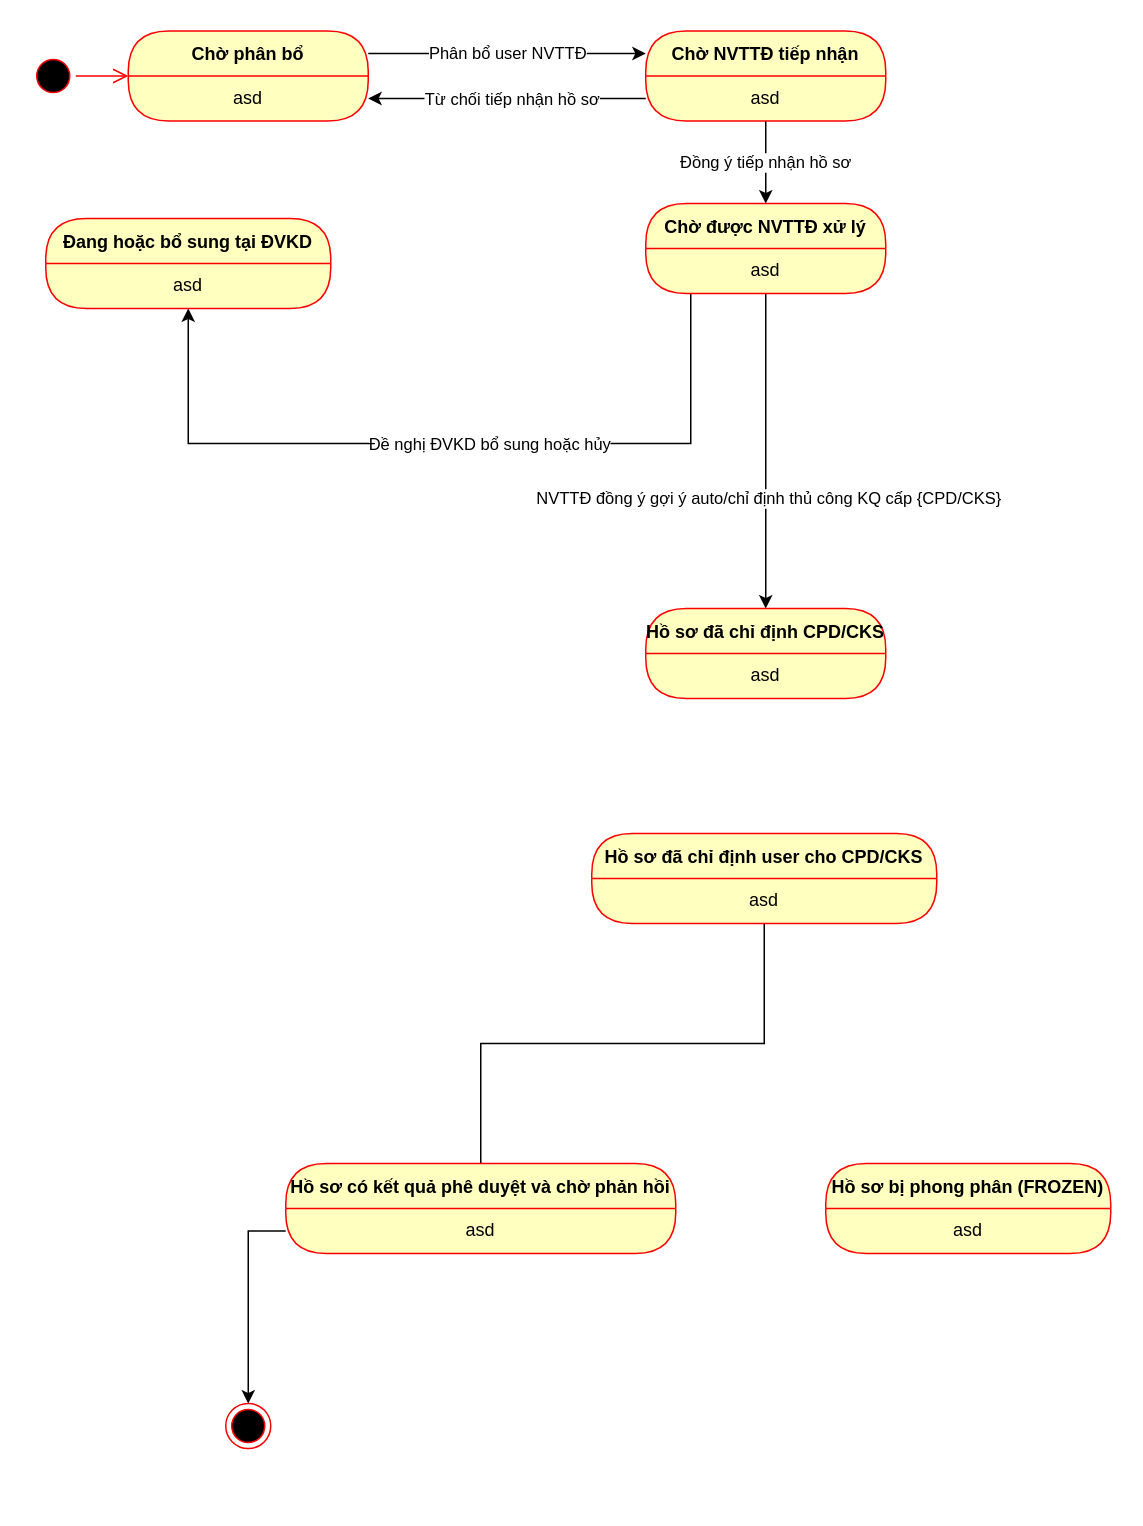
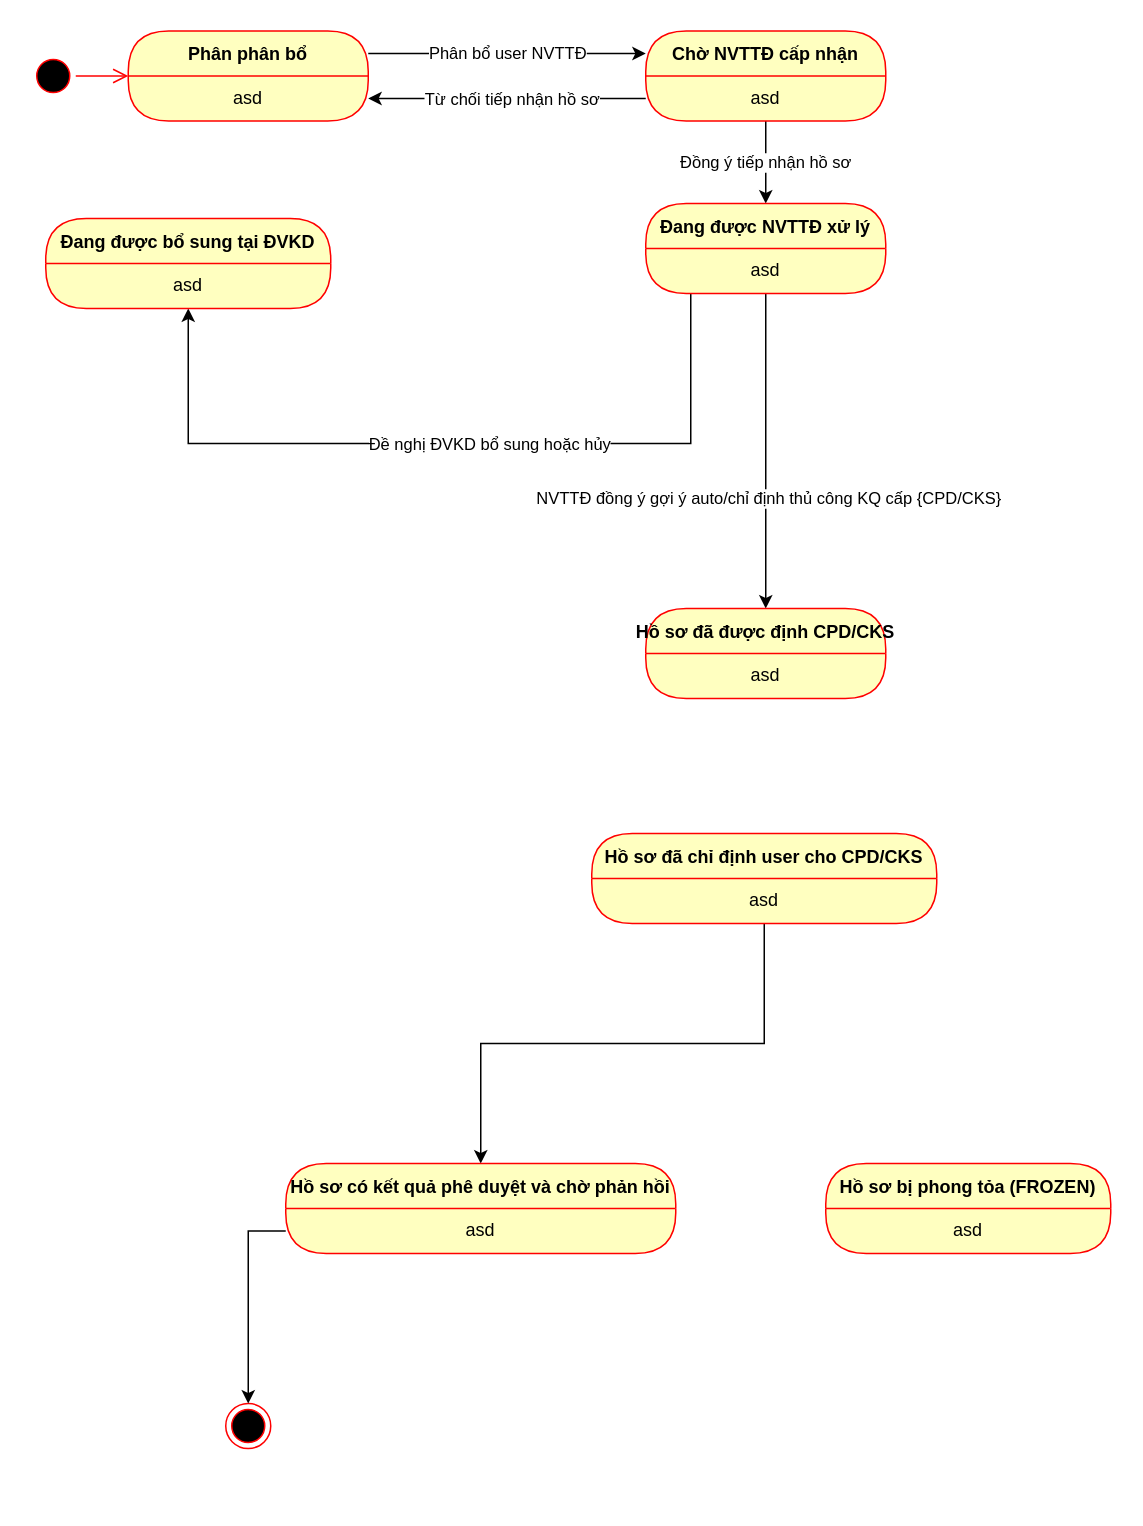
  <mxCell id="0" />
  <mxCell id="1" parent="0" />
  <mxCell id="2" value="" style="ellipse;html=1;shape=startState;fillColor=#000000;strokeColor=#ff0000;" vertex="1" parent="1"><mxGeometry x="20" y="35" width="30" height="30" as="geometry" /></mxCell>
  <mxCell id="3" value="" style="edgeStyle=orthogonalEdgeStyle;html=1;verticalAlign=bottom;endArrow=open;endSize=8;strokeColor=#ff0000;rounded=0;" edge="1" source="2" parent="1" target="11"><mxGeometry relative="1" as="geometry"><mxPoint x="110" y="50" as="targetPoint" /></mxGeometry></mxCell>
  <mxCell id="4" value="&lt;span style=&quot;color: rgb(0, 0, 0); font-family: helvetica; font-size: 11px; font-style: normal; font-weight: 400; letter-spacing: normal; text-align: center; text-indent: 0px; text-transform: none; word-spacing: 0px; background-color: rgb(255, 255, 255); display: inline; float: none;&quot;&gt;Phân bổ user NVTTĐ&lt;/span&gt;" style="edgeStyle=orthogonalEdgeStyle;rounded=0;orthogonalLoop=1;jettySize=auto;html=1;" edge="1" parent="1" source="11" target="15"><mxGeometry relative="1" as="geometry"><mxPoint x="270" y="50" as="sourcePoint" /><mxPoint x="430" y="50" as="targetPoint" /><Array as="points"><mxPoint x="290" y="35" /><mxPoint x="290" y="35" /></Array></mxGeometry></mxCell>
  <mxCell id="5" value="Đồng ý tiếp nhận hồ sơ" style="edgeStyle=orthogonalEdgeStyle;rounded=0;orthogonalLoop=1;jettySize=auto;html=1;" edge="1" parent="1" source="15" target="17"><mxGeometry relative="1" as="geometry"><mxPoint x="510" y="80" as="sourcePoint" /><mxPoint x="480" y="135" as="targetPoint" /></mxGeometry></mxCell>
  <mxCell id="6" style="edgeStyle=orthogonalEdgeStyle;rounded=0;orthogonalLoop=1;jettySize=auto;html=1;" edge="1" parent="1" source="17" target="19"><mxGeometry relative="1" as="geometry"><mxPoint x="400" y="165" as="sourcePoint" /><mxPoint x="280" y="255" as="targetPoint" /><Array as="points"><mxPoint x="460" y="295" /></Array></mxGeometry></mxCell>
  <mxCell id="7" value="Đề nghị ĐVKD bổ sung hoặc hủy" style="edgeLabel;html=1;align=center;verticalAlign=middle;resizable=0;points=[];" vertex="1" connectable="0" parent="6"><mxGeometry x="-0.05" relative="1" as="geometry"><mxPoint x="14" as="offset" /></mxGeometry></mxCell>
  <mxCell id="8" style="edgeStyle=orthogonalEdgeStyle;rounded=0;orthogonalLoop=1;jettySize=auto;html=1;" edge="1" parent="1" source="17" target="21"><mxGeometry relative="1" as="geometry"><mxPoint x="310" y="315" as="sourcePoint" /><mxPoint x="300" y="425" as="targetPoint" /></mxGeometry></mxCell>
  <mxCell id="9" value="NVTTĐ đồng ý gợi ý auto/chỉ định thủ công KQ cấp {CPD/CKS}" style="edgeLabel;html=1;align=center;verticalAlign=middle;resizable=0;points=[];" vertex="1" connectable="0" parent="8"><mxGeometry x="0.164" y="-2" relative="1" as="geometry"><mxPoint x="3" y="14" as="offset" /></mxGeometry></mxCell>
- <mxCell id="10" style="edgeStyle=orthogonalEdgeStyle;rounded=0;orthogonalLoop=1;jettySize=auto;html=1;endArrow=none;" edge="1" parent="1" source="23" target="27"><mxGeometry relative="1" as="geometry"><mxPoint x="315" y="610" as="sourcePoint" /><mxPoint x="165" y="745" as="targetPoint" /></mxGeometry></mxCell>
- <mxCell id="11" value="Chờ phân bổ" style="swimlane;fontStyle=1;align=center;verticalAlign=middle;childLayout=stackLayout;horizontal=1;startSize=30;horizontalStack=0;resizeParent=0;resizeLast=1;container=0;fontColor=#000000;collapsible=0;rounded=1;arcSize=30;strokeColor=#ff0000;fillColor=#ffffc0;swimlaneFillColor=#ffffc0;dropTarget=0;" vertex="1" parent="1"><mxGeometry x="85" y="20" width="160" height="60" as="geometry" /></mxCell>
+ <mxCell id="10" style="edgeStyle=orthogonalEdgeStyle;rounded=0;orthogonalLoop=1;jettySize=auto;html=1;" edge="1" parent="1" source="23" target="27"><mxGeometry relative="1" as="geometry"><mxPoint x="315" y="610" as="sourcePoint" /><mxPoint x="165" y="745" as="targetPoint" /></mxGeometry></mxCell>
+ <mxCell id="11" value="Phân phân bổ" style="swimlane;fontStyle=1;align=center;verticalAlign=middle;childLayout=stackLayout;horizontal=1;startSize=30;horizontalStack=0;resizeParent=0;resizeLast=1;container=0;fontColor=#000000;collapsible=0;rounded=1;arcSize=30;strokeColor=#ff0000;fillColor=#ffffc0;swimlaneFillColor=#ffffc0;dropTarget=0;" vertex="1" parent="1"><mxGeometry x="85" y="20" width="160" height="60" as="geometry" /></mxCell>
  <mxCell id="12" value="asd" style="text;html=1;strokeColor=none;fillColor=none;align=center;verticalAlign=middle;spacingLeft=4;spacingRight=4;whiteSpace=wrap;overflow=hidden;rotatable=0;fontColor=#000000;" vertex="1" parent="11"><mxGeometry y="30" width="160" height="30" as="geometry" /></mxCell>
  <mxCell id="13" style="edgeStyle=orthogonalEdgeStyle;rounded=0;orthogonalLoop=1;jettySize=auto;html=1;" edge="1" parent="1" source="15" target="11"><mxGeometry relative="1" as="geometry"><Array as="points"><mxPoint x="330" y="65" /><mxPoint x="330" y="65" /></Array></mxGeometry></mxCell>
  <mxCell id="14" value="Từ chối tiếp nhận hồ sơ" style="edgeLabel;html=1;align=center;verticalAlign=middle;resizable=0;points=[];" vertex="1" connectable="0" parent="13"><mxGeometry x="0.232" relative="1" as="geometry"><mxPoint x="24" as="offset" /></mxGeometry></mxCell>
- <mxCell id="15" value="Chờ NVTTĐ tiếp nhận" style="swimlane;fontStyle=1;align=center;verticalAlign=middle;childLayout=stackLayout;horizontal=1;startSize=30;horizontalStack=0;resizeParent=0;resizeLast=1;container=0;fontColor=#000000;collapsible=0;rounded=1;arcSize=30;strokeColor=#ff0000;fillColor=#ffffc0;swimlaneFillColor=#ffffc0;dropTarget=0;" vertex="1" parent="1"><mxGeometry x="430" y="20" width="160" height="60" as="geometry" /></mxCell>
+ <mxCell id="15" value="Chờ NVTTĐ cấp nhận" style="swimlane;fontStyle=1;align=center;verticalAlign=middle;childLayout=stackLayout;horizontal=1;startSize=30;horizontalStack=0;resizeParent=0;resizeLast=1;container=0;fontColor=#000000;collapsible=0;rounded=1;arcSize=30;strokeColor=#ff0000;fillColor=#ffffc0;swimlaneFillColor=#ffffc0;dropTarget=0;" vertex="1" parent="1"><mxGeometry x="430" y="20" width="160" height="60" as="geometry" /></mxCell>
  <mxCell id="16" value="asd" style="text;html=1;strokeColor=none;fillColor=none;align=center;verticalAlign=middle;spacingLeft=4;spacingRight=4;whiteSpace=wrap;overflow=hidden;rotatable=0;fontColor=#000000;" vertex="1" parent="15"><mxGeometry y="30" width="160" height="30" as="geometry" /></mxCell>
- <mxCell id="17" value="Chờ được NVTTĐ xử lý" style="swimlane;fontStyle=1;align=center;verticalAlign=middle;childLayout=stackLayout;horizontal=1;startSize=30;horizontalStack=0;resizeParent=0;resizeLast=1;container=0;fontColor=#000000;collapsible=0;rounded=1;arcSize=30;strokeColor=#ff0000;fillColor=#ffffc0;swimlaneFillColor=#ffffc0;dropTarget=0;" vertex="1" parent="1"><mxGeometry x="430" y="135" width="160" height="60" as="geometry" /></mxCell>
+ <mxCell id="17" value="Đang được NVTTĐ xử lý" style="swimlane;fontStyle=1;align=center;verticalAlign=middle;childLayout=stackLayout;horizontal=1;startSize=30;horizontalStack=0;resizeParent=0;resizeLast=1;container=0;fontColor=#000000;collapsible=0;rounded=1;arcSize=30;strokeColor=#ff0000;fillColor=#ffffc0;swimlaneFillColor=#ffffc0;dropTarget=0;" vertex="1" parent="1"><mxGeometry x="430" y="135" width="160" height="60" as="geometry" /></mxCell>
  <mxCell id="18" value="asd" style="text;html=1;strokeColor=none;fillColor=none;align=center;verticalAlign=middle;spacingLeft=4;spacingRight=4;whiteSpace=wrap;overflow=hidden;rotatable=0;fontColor=#000000;" vertex="1" parent="17"><mxGeometry y="30" width="160" height="30" as="geometry" /></mxCell>
- <mxCell id="19" value="Đang hoặc bổ sung tại ĐVKD" style="swimlane;fontStyle=1;align=center;verticalAlign=middle;childLayout=stackLayout;horizontal=1;startSize=30;horizontalStack=0;resizeParent=0;resizeLast=1;container=0;fontColor=#000000;collapsible=0;rounded=1;arcSize=30;strokeColor=#ff0000;fillColor=#ffffc0;swimlaneFillColor=#ffffc0;dropTarget=0;" vertex="1" parent="1"><mxGeometry x="30" y="145" width="190" height="60" as="geometry" /></mxCell>
+ <mxCell id="19" value="Đang được bổ sung tại ĐVKD" style="swimlane;fontStyle=1;align=center;verticalAlign=middle;childLayout=stackLayout;horizontal=1;startSize=30;horizontalStack=0;resizeParent=0;resizeLast=1;container=0;fontColor=#000000;collapsible=0;rounded=1;arcSize=30;strokeColor=#ff0000;fillColor=#ffffc0;swimlaneFillColor=#ffffc0;dropTarget=0;" vertex="1" parent="1"><mxGeometry x="30" y="145" width="190" height="60" as="geometry" /></mxCell>
  <mxCell id="20" value="asd" style="text;html=1;strokeColor=none;fillColor=none;align=center;verticalAlign=middle;spacingLeft=4;spacingRight=4;whiteSpace=wrap;overflow=hidden;rotatable=0;fontColor=#000000;" vertex="1" parent="19"><mxGeometry y="30" width="190" height="30" as="geometry" /></mxCell>
- <mxCell id="21" value="Hồ sơ đã chỉ định CPD/CKS" style="swimlane;fontStyle=1;align=center;verticalAlign=middle;childLayout=stackLayout;horizontal=1;startSize=30;horizontalStack=0;resizeParent=0;resizeLast=1;container=0;fontColor=#000000;collapsible=0;rounded=1;arcSize=30;strokeColor=#ff0000;fillColor=#ffffc0;swimlaneFillColor=#ffffc0;dropTarget=0;" vertex="1" parent="1"><mxGeometry x="430" y="405" width="160" height="60" as="geometry" /></mxCell>
+ <mxCell id="21" value="Hồ sơ đã được định CPD/CKS" style="swimlane;fontStyle=1;align=center;verticalAlign=middle;childLayout=stackLayout;horizontal=1;startSize=30;horizontalStack=0;resizeParent=0;resizeLast=1;container=0;fontColor=#000000;collapsible=0;rounded=1;arcSize=30;strokeColor=#ff0000;fillColor=#ffffc0;swimlaneFillColor=#ffffc0;dropTarget=0;" vertex="1" parent="1"><mxGeometry x="430" y="405" width="160" height="60" as="geometry" /></mxCell>
  <mxCell id="22" value="asd" style="text;html=1;strokeColor=none;fillColor=none;align=center;verticalAlign=middle;spacingLeft=4;spacingRight=4;whiteSpace=wrap;overflow=hidden;rotatable=0;fontColor=#000000;" vertex="1" parent="21"><mxGeometry y="30" width="160" height="30" as="geometry" /></mxCell>
  <mxCell id="23" value="Hồ sơ đã chỉ định user cho CPD/CKS" style="swimlane;fontStyle=1;align=center;verticalAlign=middle;childLayout=stackLayout;horizontal=1;startSize=30;horizontalStack=0;resizeParent=0;resizeLast=1;container=0;fontColor=#000000;collapsible=0;rounded=1;arcSize=30;strokeColor=#ff0000;fillColor=#ffffc0;swimlaneFillColor=#ffffc0;dropTarget=0;" vertex="1" parent="1"><mxGeometry x="394" y="555" width="230" height="60" as="geometry" /></mxCell>
  <mxCell id="24" value="asd" style="text;html=1;strokeColor=none;fillColor=none;align=center;verticalAlign=middle;spacingLeft=4;spacingRight=4;whiteSpace=wrap;overflow=hidden;rotatable=0;fontColor=#000000;" vertex="1" parent="23"><mxGeometry y="30" width="230" height="30" as="geometry" /></mxCell>
- <mxCell id="25" value="Hồ sơ bị phong phân (FROZEN)" style="swimlane;fontStyle=1;align=center;verticalAlign=middle;childLayout=stackLayout;horizontal=1;startSize=30;horizontalStack=0;resizeParent=0;resizeLast=1;container=0;fontColor=#000000;collapsible=0;rounded=1;arcSize=30;strokeColor=#ff0000;fillColor=#ffffc0;swimlaneFillColor=#ffffc0;dropTarget=0;" vertex="1" parent="1"><mxGeometry x="550" y="775" width="190" height="60" as="geometry" /></mxCell>
+ <mxCell id="25" value="Hồ sơ bị phong tỏa (FROZEN)" style="swimlane;fontStyle=1;align=center;verticalAlign=middle;childLayout=stackLayout;horizontal=1;startSize=30;horizontalStack=0;resizeParent=0;resizeLast=1;container=0;fontColor=#000000;collapsible=0;rounded=1;arcSize=30;strokeColor=#ff0000;fillColor=#ffffc0;swimlaneFillColor=#ffffc0;dropTarget=0;" vertex="1" parent="1"><mxGeometry x="550" y="775" width="190" height="60" as="geometry" /></mxCell>
  <mxCell id="26" value="asd" style="text;html=1;strokeColor=none;fillColor=none;align=center;verticalAlign=middle;spacingLeft=4;spacingRight=4;whiteSpace=wrap;overflow=hidden;rotatable=0;fontColor=#000000;" vertex="1" parent="25"><mxGeometry y="30" width="190" height="30" as="geometry" /></mxCell>
  <mxCell id="27" value="Hồ sơ có kết quả phê duyệt và chờ phản hồi" style="swimlane;fontStyle=1;align=center;verticalAlign=middle;childLayout=stackLayout;horizontal=1;startSize=30;horizontalStack=0;resizeParent=0;resizeLast=1;container=0;fontColor=#000000;collapsible=0;rounded=1;arcSize=30;strokeColor=#ff0000;fillColor=#ffffc0;swimlaneFillColor=#ffffc0;dropTarget=0;" vertex="1" parent="1"><mxGeometry x="190" y="775" width="260" height="60" as="geometry" /></mxCell>
  <mxCell id="28" value="asd" style="text;html=1;strokeColor=none;fillColor=none;align=center;verticalAlign=middle;spacingLeft=4;spacingRight=4;whiteSpace=wrap;overflow=hidden;rotatable=0;fontColor=#000000;" vertex="1" parent="27"><mxGeometry y="30" width="260" height="30" as="geometry" /></mxCell>
  <mxCell id="29" value="" style="group" vertex="1" connectable="0" parent="1"><mxGeometry x="100" y="935" width="130" height="60" as="geometry" /></mxCell>
  <mxCell id="30" value="" style="ellipse;html=1;shape=endState;fillColor=#000000;strokeColor=#ff0000;" vertex="1" parent="29"><mxGeometry x="50" width="30" height="30" as="geometry" /></mxCell>
  <mxCell id="31" style="edgeStyle=orthogonalEdgeStyle;rounded=0;orthogonalLoop=1;jettySize=auto;html=1;" edge="1" parent="1" source="28" target="30"><mxGeometry relative="1" as="geometry" /></mxCell>
